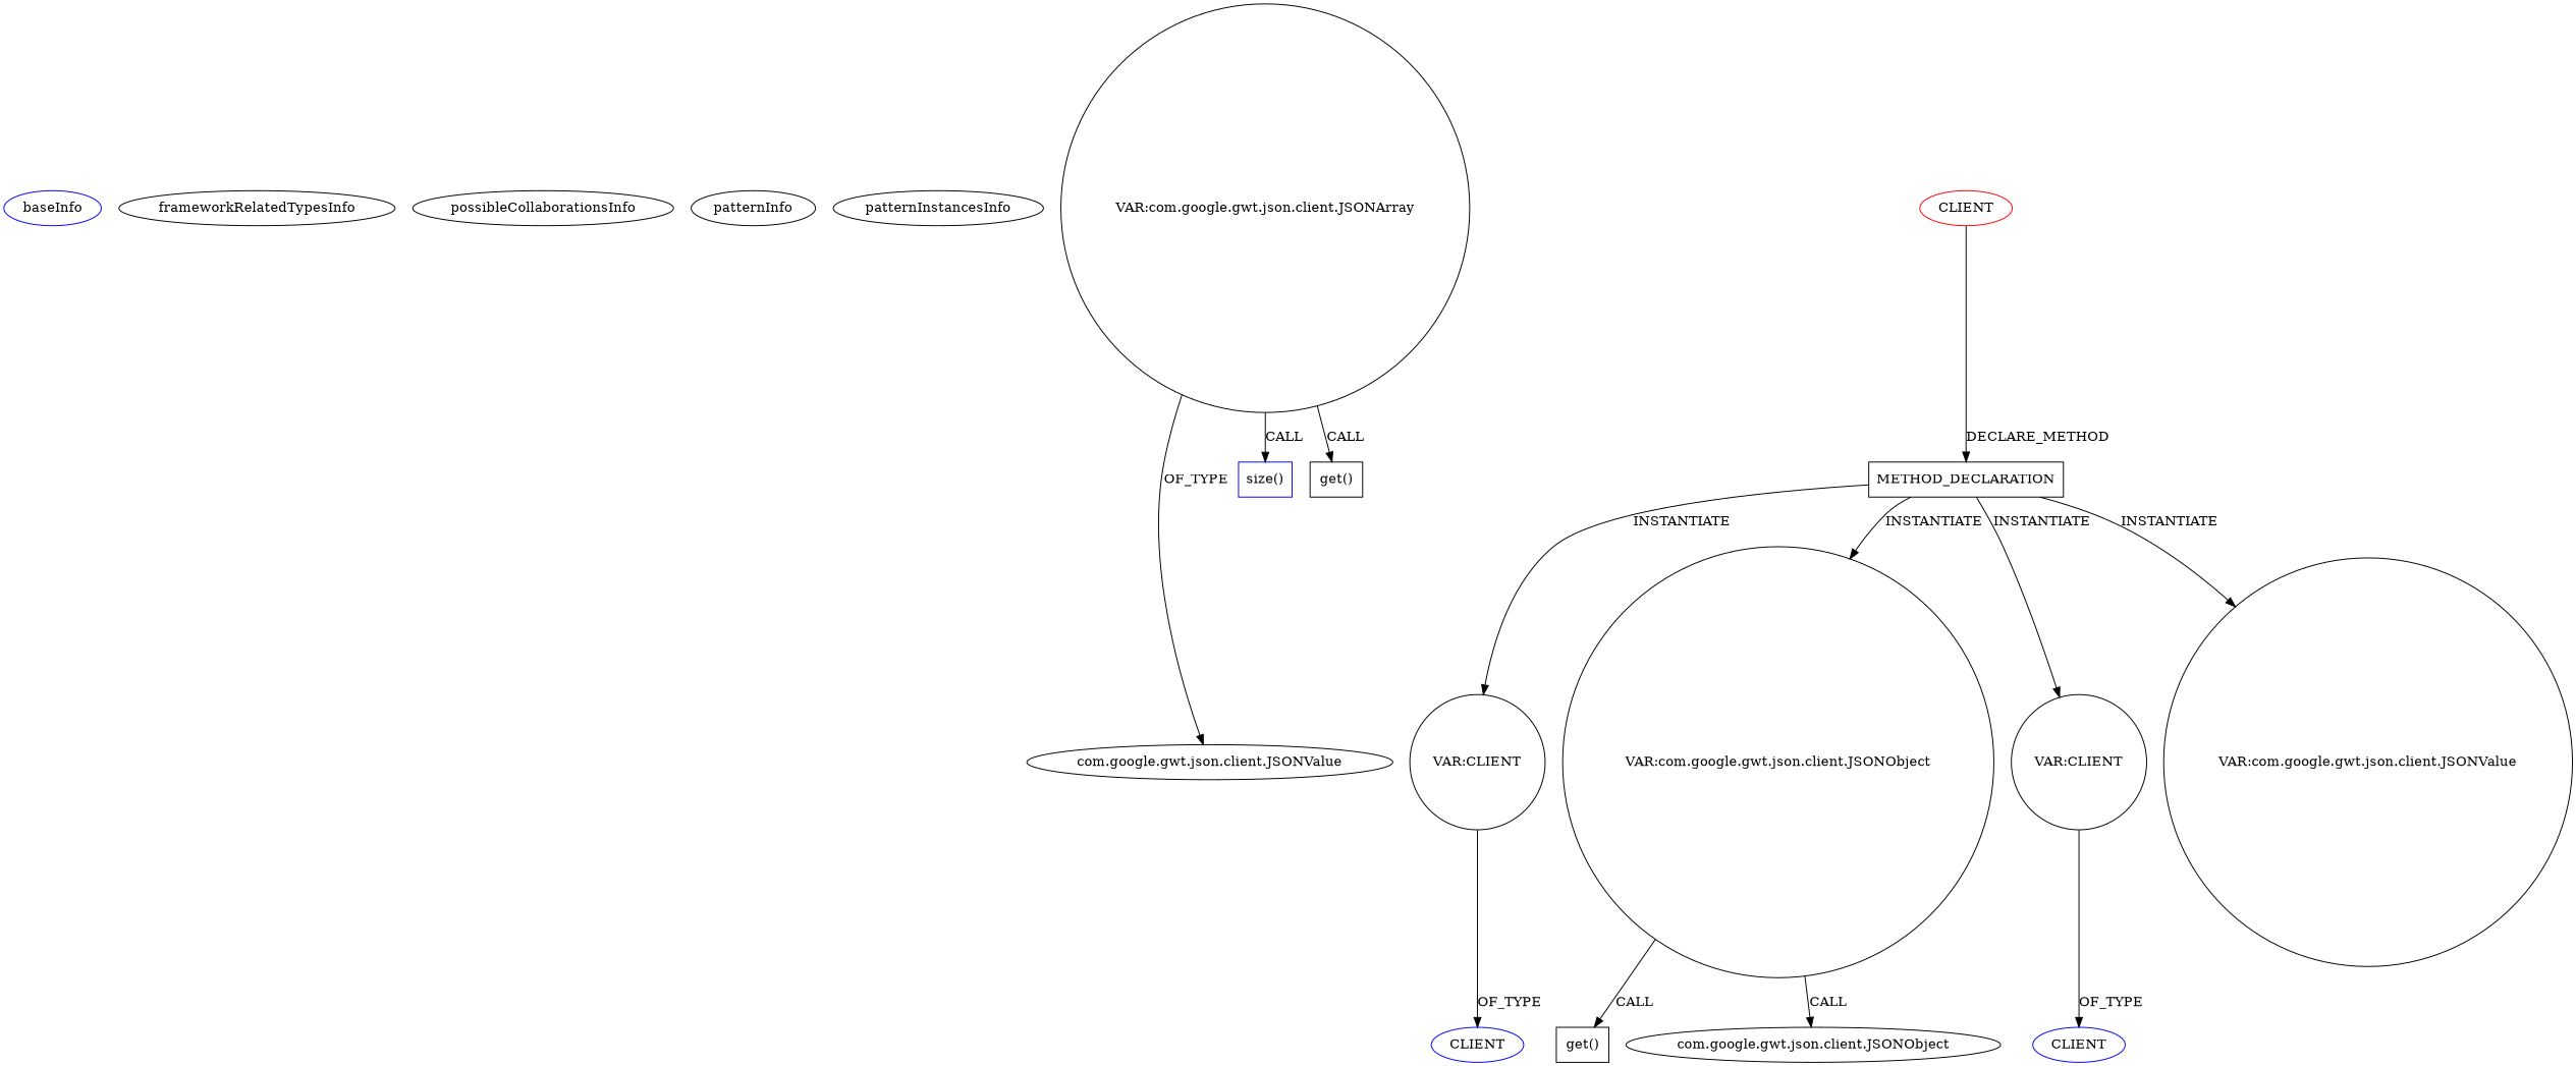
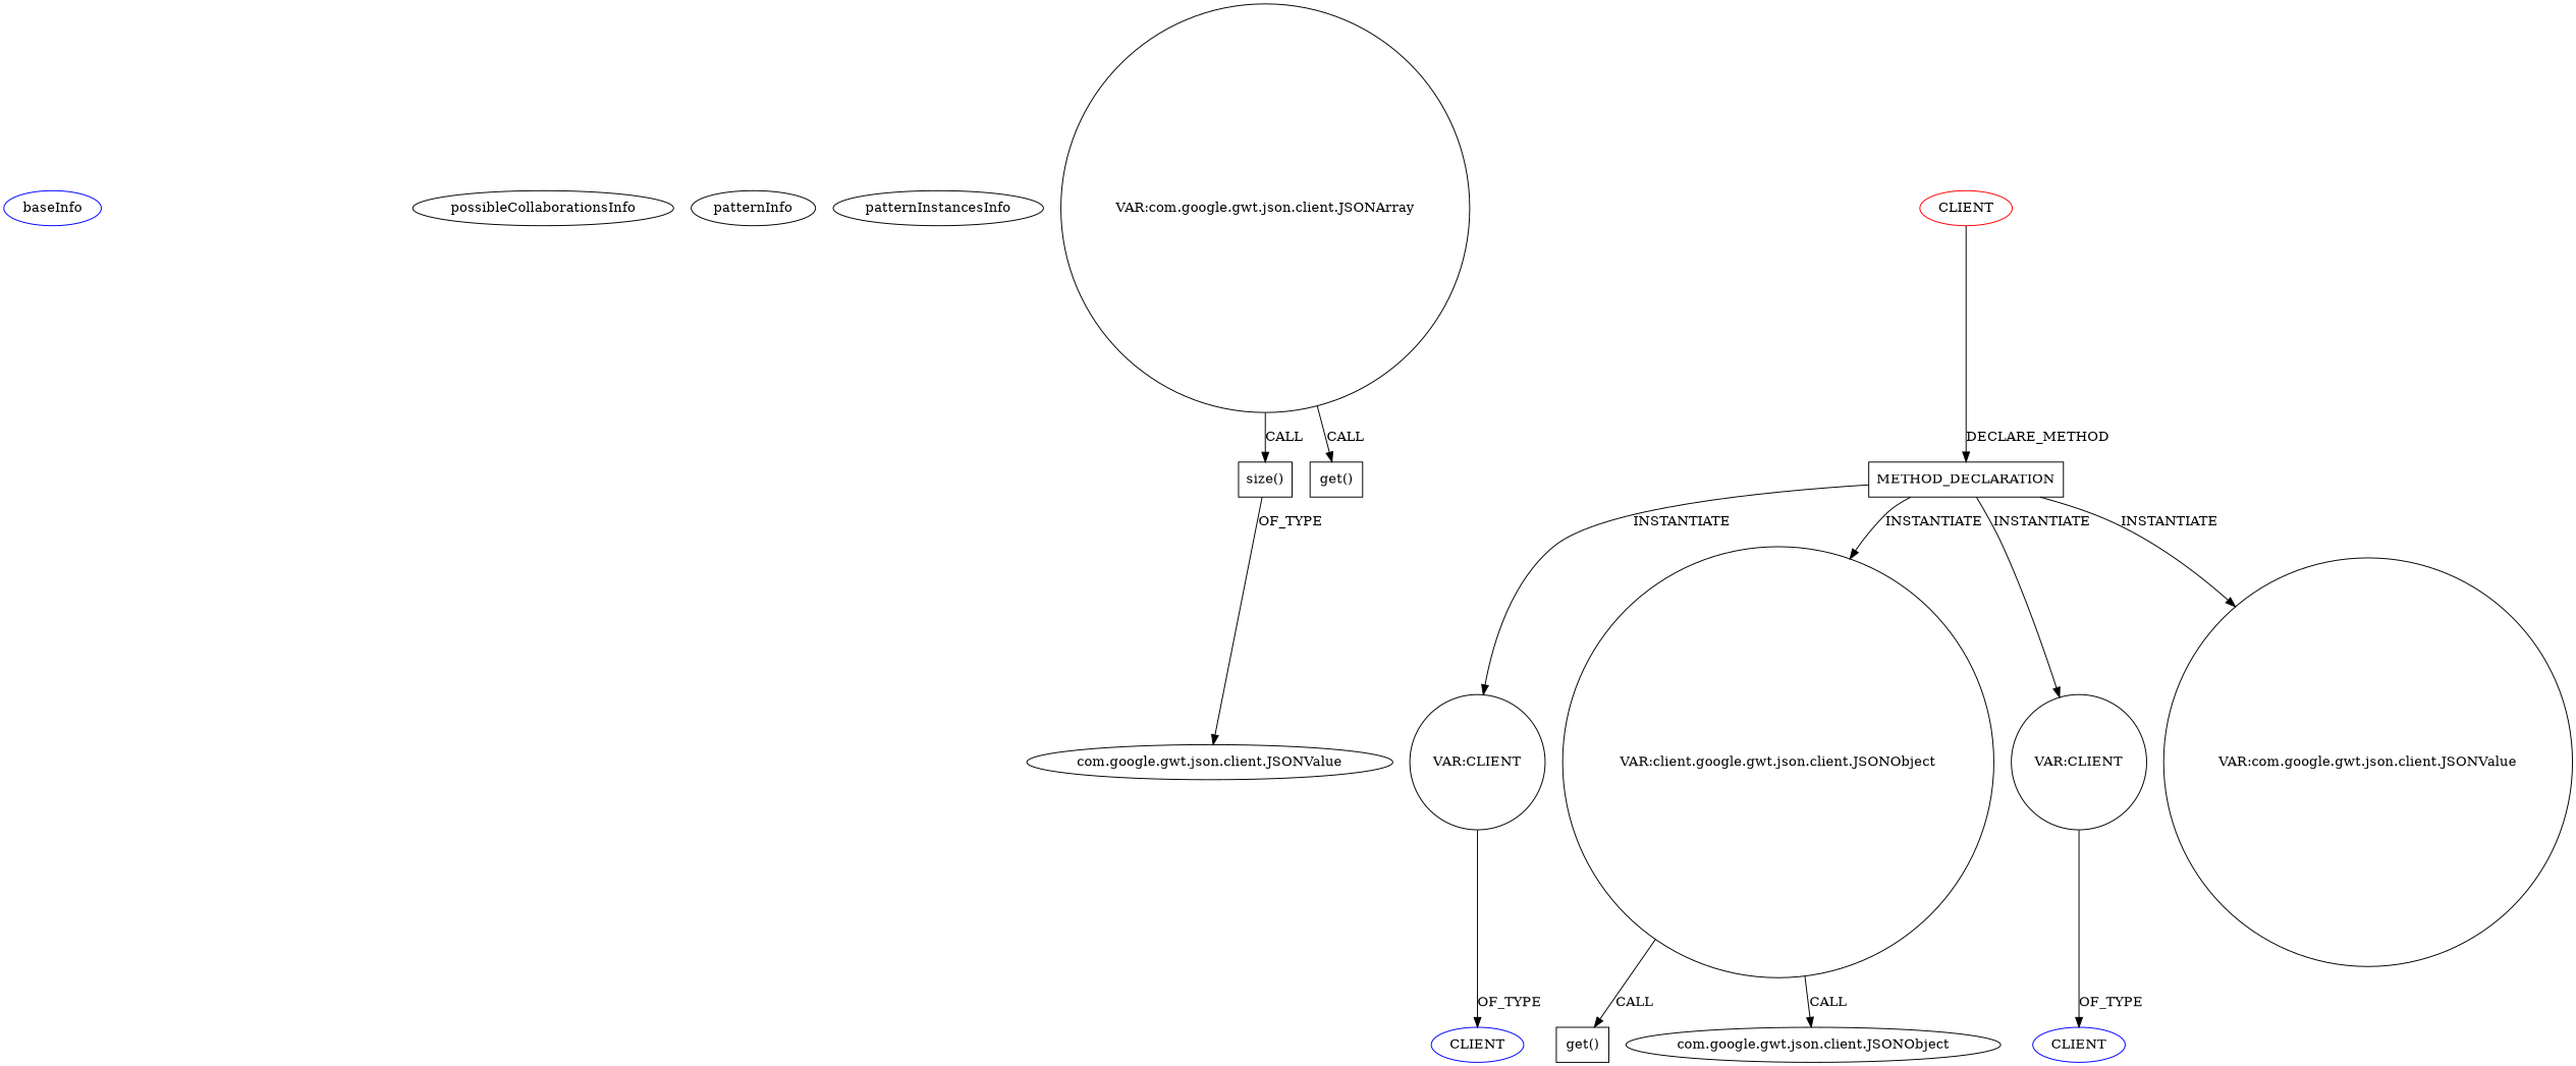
  digraph {
    node [isFrameworkType=false]
    baseInfo [category=pattern color=blue graphId=1125 isAnonymous=false possibleRelation=false isFrameworkType=""]
-   frameworkRelatedTypesInfo [isFrameworkType=""]
    possibleCollaborationsInfo [isFrameworkType=""]
    patternInfo [frequency=2.0 patternRootClient=0 isFrameworkType=""]
    patternInstancesInfo [0="daonb-obudget~/daonb-obudget/obudget-master/src/client/src/org/obudget/client/Application.java~Application~1154" 1="daonb-obudget~/daonb-obudget/obudget-master/src/client/src/org/obudget/client/BudgetSuggestionOracle.java~BudgetSuggestionOracle~1160" isFrameworkType=""]
    n6 [label="com.google.gwt.json.client.JSONValue" vertexType=FRAMEWORK_CLASS_TYPE]
    n7 [label="VAR:com.google.gwt.json.client.JSONArray" shape=circle vertexType=VARIABLE_EXPRESION]
-   n8 [label="size()" shape=box vertexType=INSIDE_CALL color=blue]
+   n8 [label="size()" shape=box vertexType=INSIDE_CALL]
    n9 [label="get()" shape=box vertexType=INSIDE_CALL]
    n10 [label=METHOD_DECLARATION shape=box vertexType=CLIENT_METHOD_DECLARATION]
    n11 [label="VAR:CLIENT" shape=circle vertexType=VARIABLE_EXPRESION]
-   n12 [label="VAR:com.google.gwt.json.client.JSONObject" shape=circle vertexType=VARIABLE_EXPRESION]
+   n12 [label="VAR:client.google.gwt.json.client.JSONObject" shape=circle vertexType=VARIABLE_EXPRESION]
    n13 [label="VAR:CLIENT" shape=circle vertexType=VARIABLE_EXPRESION]
    n14 [label="VAR:com.google.gwt.json.client.JSONValue" shape=circle vertexType=VARIABLE_EXPRESION]
    n15 [color=blue label=CLIENT vertexType=REFERENCE_CLIENT_CLASS_DECLARATION]
    n16 [label="get()" shape=box vertexType=INSIDE_CALL]
    n17 [label="com.google.gwt.json.client.JSONObject" vertexType=FRAMEWORK_CLASS_TYPE]
    n18 [color=blue label=CLIENT vertexType=REFERENCE_CLIENT_CLASS_DECLARATION]
    n19 [color=red label=CLIENT vertexType=ROOT_CLIENT_CLASS_DECLARATION]
-   n7 -> n6 [label=OF_TYPE]
+   n8 -> n6 [label=OF_TYPE]
    n7 -> n8 [label=CALL]
    n7 -> n9 [label=CALL]
    n10 -> n11 [label=INSTANTIATE]
    n10 -> n12 [label=INSTANTIATE]
    n10 -> n13 [label=INSTANTIATE]
    n10 -> n14 [label=INSTANTIATE]
    n11 -> n15 [label=OF_TYPE]
    n12 -> n16 [label=CALL]
    n12 -> n17 [label=CALL]
    n13 -> n18 [label=OF_TYPE]
    n19 -> n10 [label=DECLARE_METHOD]
  }
